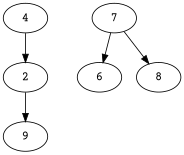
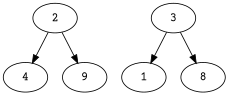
  digraph {
    fontname="Courier Prime"
    node [fontname="Courier Prime"]
    edge [fontname="Courier Prime"]
    n1 [label=2]
    n2 [label=4]
    n3 [label=9]
-   n4 [label=7]
-   n5 [label=6]
+   n4 [label=3]
+   n5 [label=1]
    n6 [label=8]
-   n2 -> n1
+   n1 -> n2
    n1 -> n3
    n4 -> n5
    n4 -> n6
  }
